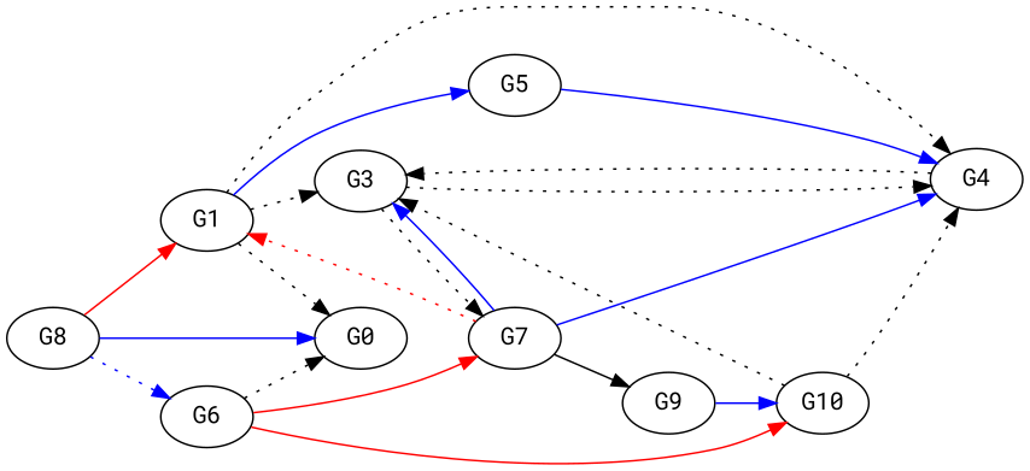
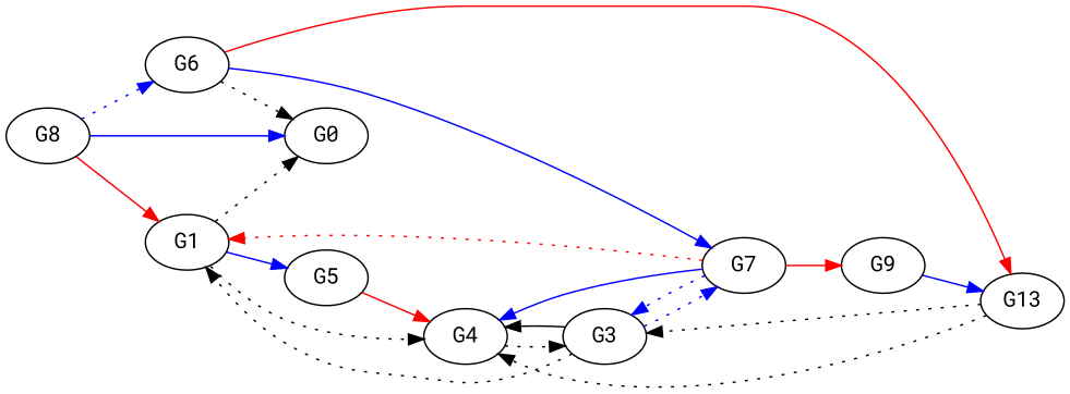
  digraph {
    fontname="Roboto Mono"
    rankdir=LR
    node [fontname="Roboto Mono"]
    edge [fontname="Roboto Mono" style=dotted]
    n1 [label=G1]
    n2 [label=G0]
    n3 [label=G3]
    n4 [label=G4]
    n5 [label=G5]
    n6 [label=G7]
    n7 [label=G9]
    n8 [label=G6]
-   n9 [label=G10]
+   n9 [label=G13]
    n10 [label=G8]
    n1 -> n2
-   n1 -> n3
+   n3 -> n1
    n1 -> n4
    n1 -> n5 [color=blue style=""]
-   n3 -> n4
-   n3 -> n6
+   n3 -> n4 [style=solid]
+   n3 -> n6 [color=blue]
    n4 -> n3
-   n5 -> n4 [color=blue style=""]
+   n5 -> n4 [color=red style=""]
    n6 -> n1 [color=red]
-   n6 -> n3 [color=blue style=""]
+   n6 -> n3 [color=blue]
    n6 -> n4 [color=blue style=""]
-   n6 -> n7 [color=black style=""]
+   n6 -> n7 [color=red style=""]
    n7 -> n9 [color=blue style=""]
    n8 -> n2
-   n8 -> n6 [color=red style=""]
+   n8 -> n6 [color=blue style=""]
    n8 -> n9 [color=red style=""]
    n9 -> n3
    n9 -> n4
    n10 -> n1 [color=red style=""]
    n10 -> n2 [color=blue style=""]
    n10 -> n8 [color=blue]
  }
